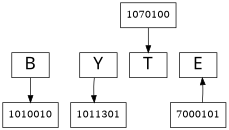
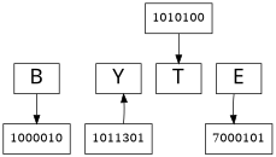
  digraph {
    node [shape=box]
    n1 [label=<<FONT POINT-SIZE="25" FACE="boldfontname">B</FONT>>]
    n2 [label=<<FONT POINT-SIZE="25" FACE="boldfontname">Y</FONT>>]
    n3 [label=<<FONT POINT-SIZE="25" FACE="boldfontname">T</FONT>>]
    n4 [label=<<FONT POINT-SIZE="25" FACE="boldfontname">E</FONT>>]
-   1000010 [label=1010010]
+   1000010
    n6 [label=1011301]
    n7 [label=7000101]
-   1010100 [label=1070100]
+   1010100
    subgraph sub_1 {
      rank=same
      n1
      n2
      n3
      n4
    }
    n1 -> 1000010
-   n2 -> n6
-   n7 -> n4
+   n6 -> n2
+   n4 -> n7
    1010100 -> n3
  }
